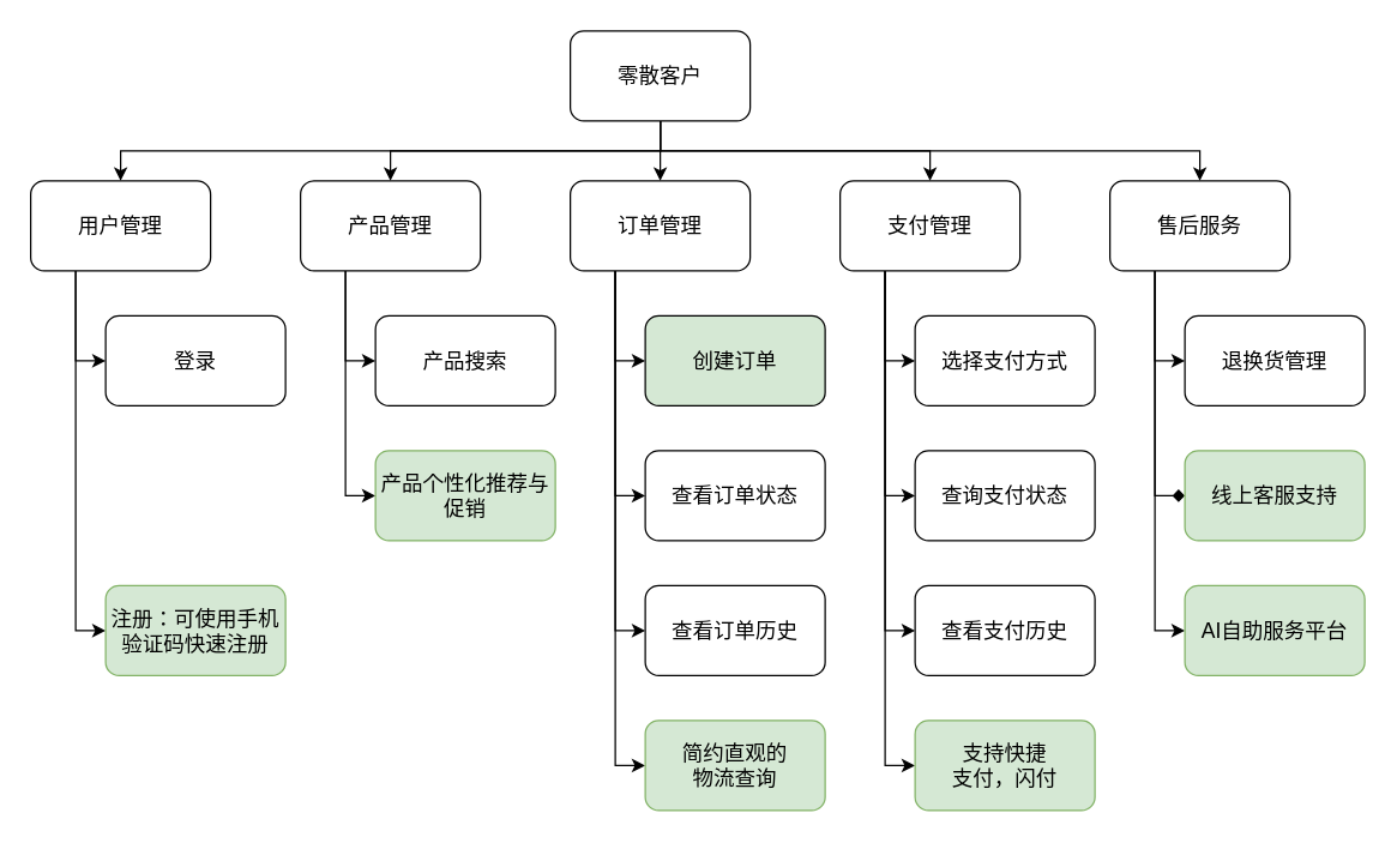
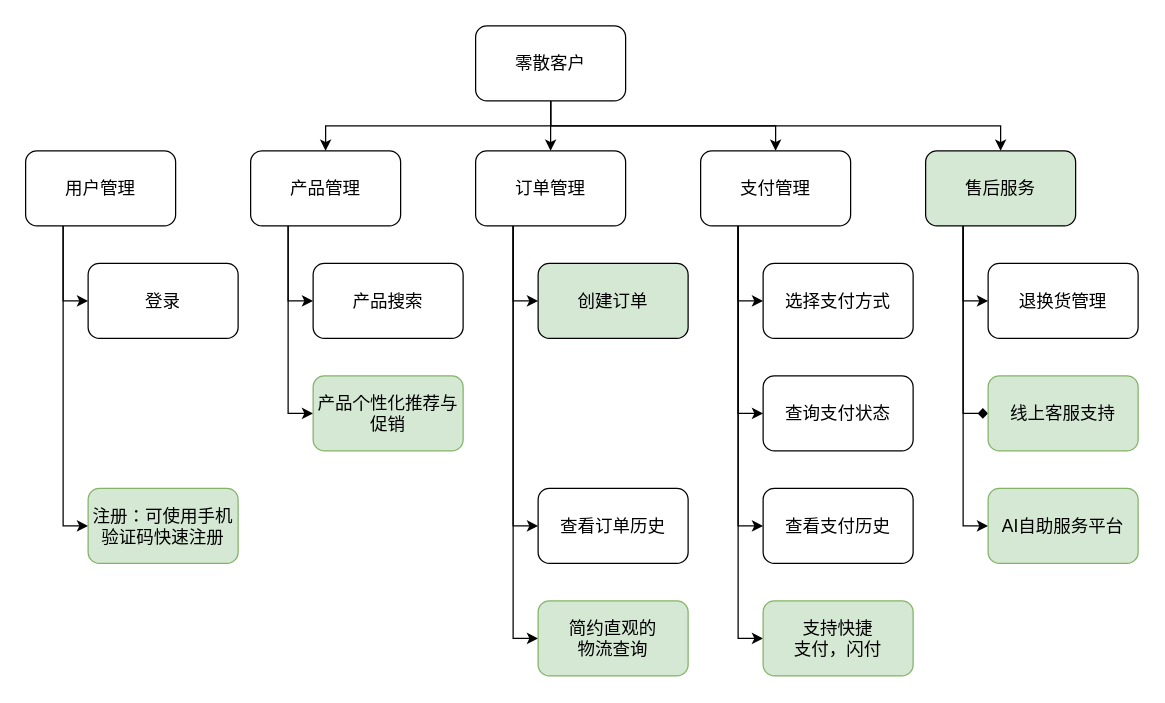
  <mxCell id="0" />
  <mxCell id="1" parent="0" />
  <mxCell id="2" style="edgeStyle=orthogonalEdgeStyle;rounded=0;orthogonalLoop=1;jettySize=auto;html=1;exitX=0.25;exitY=1;exitDx=0;exitDy=0;entryX=0;entryY=0.5;entryDx=0;entryDy=0;fontSize=14;" edge="1" parent="1" source="4" target="28"><mxGeometry relative="1" as="geometry" /></mxCell>
  <mxCell id="3" style="edgeStyle=orthogonalEdgeStyle;rounded=0;orthogonalLoop=1;jettySize=auto;html=1;exitX=0.25;exitY=1;exitDx=0;exitDy=0;entryX=0;entryY=0.5;entryDx=0;entryDy=0;fontSize=14;" edge="1" parent="1" source="4" target="29"><mxGeometry relative="1" as="geometry" /></mxCell>
  <mxCell id="4" value="用户管理" style="rounded=1;whiteSpace=wrap;html=1;fontSize=14;" vertex="1" parent="1"><mxGeometry x="20" y="120" width="120" height="60" as="geometry" /></mxCell>
  <mxCell id="5" style="edgeStyle=orthogonalEdgeStyle;rounded=0;orthogonalLoop=1;jettySize=auto;html=1;exitX=0.25;exitY=1;exitDx=0;exitDy=0;entryX=0;entryY=0.5;entryDx=0;entryDy=0;fontSize=14;" edge="1" parent="1" source="7" target="30"><mxGeometry relative="1" as="geometry" /></mxCell>
  <mxCell id="6" style="edgeStyle=orthogonalEdgeStyle;rounded=0;orthogonalLoop=1;jettySize=auto;html=1;exitX=0.25;exitY=1;exitDx=0;exitDy=0;entryX=0;entryY=0.5;entryDx=0;entryDy=0;fontSize=14;" edge="1" parent="1" source="7" target="31"><mxGeometry relative="1" as="geometry" /></mxCell>
  <mxCell id="7" value="产品管理" style="rounded=1;whiteSpace=wrap;html=1;fontSize=14;" vertex="1" parent="1"><mxGeometry x="200" y="120" width="120" height="60" as="geometry" /></mxCell>
  <mxCell id="8" style="edgeStyle=orthogonalEdgeStyle;rounded=0;orthogonalLoop=1;jettySize=auto;html=1;exitX=0.25;exitY=1;exitDx=0;exitDy=0;entryX=0;entryY=0.5;entryDx=0;entryDy=0;fontSize=14;" edge="1" parent="1" source="12" target="32"><mxGeometry relative="1" as="geometry" /></mxCell>
- <mxCell id="9" style="edgeStyle=orthogonalEdgeStyle;rounded=0;orthogonalLoop=1;jettySize=auto;html=1;exitX=0.25;exitY=1;exitDx=0;exitDy=0;entryX=0;entryY=0.5;entryDx=0;entryDy=0;fontSize=14;" edge="1" parent="1" source="12" target="33"><mxGeometry relative="1" as="geometry" /></mxCell>
  <mxCell id="10" style="edgeStyle=orthogonalEdgeStyle;rounded=0;orthogonalLoop=1;jettySize=auto;html=1;exitX=0.25;exitY=1;exitDx=0;exitDy=0;entryX=0;entryY=0.5;entryDx=0;entryDy=0;fontSize=14;" edge="1" parent="1" source="12" target="34"><mxGeometry relative="1" as="geometry" /></mxCell>
  <mxCell id="11" style="edgeStyle=orthogonalEdgeStyle;rounded=0;orthogonalLoop=1;jettySize=auto;html=1;exitX=0.25;exitY=1;exitDx=0;exitDy=0;entryX=0;entryY=0.5;entryDx=0;entryDy=0;fontSize=14;" edge="1" parent="1" source="12" target="35"><mxGeometry relative="1" as="geometry" /></mxCell>
  <mxCell id="12" value="订单管理" style="rounded=1;whiteSpace=wrap;html=1;fontSize=14;" vertex="1" parent="1"><mxGeometry x="380" y="120" width="120" height="60" as="geometry" /></mxCell>
  <mxCell id="13" style="edgeStyle=orthogonalEdgeStyle;rounded=0;orthogonalLoop=1;jettySize=auto;html=1;exitX=0.25;exitY=1;exitDx=0;exitDy=0;entryX=0;entryY=0.5;entryDx=0;entryDy=0;fontSize=14;" edge="1" parent="1" source="17" target="36"><mxGeometry relative="1" as="geometry" /></mxCell>
  <mxCell id="14" style="edgeStyle=orthogonalEdgeStyle;rounded=0;orthogonalLoop=1;jettySize=auto;html=1;exitX=0.25;exitY=1;exitDx=0;exitDy=0;entryX=0;entryY=0.5;entryDx=0;entryDy=0;fontSize=14;" edge="1" parent="1" source="17" target="37"><mxGeometry relative="1" as="geometry" /></mxCell>
  <mxCell id="15" style="edgeStyle=orthogonalEdgeStyle;rounded=0;orthogonalLoop=1;jettySize=auto;html=1;exitX=0.25;exitY=1;exitDx=0;exitDy=0;entryX=0;entryY=0.5;entryDx=0;entryDy=0;fontSize=14;" edge="1" parent="1" source="17" target="38"><mxGeometry relative="1" as="geometry" /></mxCell>
  <mxCell id="16" style="edgeStyle=orthogonalEdgeStyle;rounded=0;orthogonalLoop=1;jettySize=auto;html=1;exitX=0.25;exitY=1;exitDx=0;exitDy=0;entryX=0;entryY=0.5;entryDx=0;entryDy=0;fontSize=14;" edge="1" parent="1" source="17" target="40"><mxGeometry relative="1" as="geometry" /></mxCell>
  <mxCell id="17" value="支付管理" style="rounded=1;whiteSpace=wrap;html=1;fontSize=14;" vertex="1" parent="1"><mxGeometry x="560" y="120" width="120" height="60" as="geometry" /></mxCell>
- <mxCell id="18" style="edgeStyle=orthogonalEdgeStyle;rounded=0;orthogonalLoop=1;jettySize=auto;html=1;exitX=0.5;exitY=1;exitDx=0;exitDy=0;entryX=0.5;entryY=0;entryDx=0;entryDy=0;fontSize=14;" edge="1" parent="1" source="23" target="4"><mxGeometry relative="1" as="geometry" /></mxCell>
  <mxCell id="19" style="edgeStyle=orthogonalEdgeStyle;rounded=0;orthogonalLoop=1;jettySize=auto;html=1;exitX=0.5;exitY=1;exitDx=0;exitDy=0;fontSize=14;" edge="1" parent="1" source="23" target="7"><mxGeometry relative="1" as="geometry" /></mxCell>
  <mxCell id="20" style="edgeStyle=orthogonalEdgeStyle;rounded=0;orthogonalLoop=1;jettySize=auto;html=1;exitX=0.5;exitY=1;exitDx=0;exitDy=0;entryX=0.5;entryY=0;entryDx=0;entryDy=0;fontSize=14;" edge="1" parent="1" source="23" target="12"><mxGeometry relative="1" as="geometry" /></mxCell>
  <mxCell id="21" style="edgeStyle=orthogonalEdgeStyle;rounded=0;orthogonalLoop=1;jettySize=auto;html=1;exitX=0.5;exitY=1;exitDx=0;exitDy=0;entryX=0.5;entryY=0;entryDx=0;entryDy=0;fontSize=14;" edge="1" parent="1" source="23" target="17"><mxGeometry relative="1" as="geometry" /></mxCell>
  <mxCell id="22" style="edgeStyle=orthogonalEdgeStyle;rounded=0;orthogonalLoop=1;jettySize=auto;html=1;exitX=0.5;exitY=1;exitDx=0;exitDy=0;entryX=0.5;entryY=0;entryDx=0;entryDy=0;fontSize=14;" edge="1" parent="1" source="23" target="27"><mxGeometry relative="1" as="geometry" /></mxCell>
  <mxCell id="23" value="零散客户" style="rounded=1;whiteSpace=wrap;html=1;fontSize=14;" vertex="1" parent="1"><mxGeometry x="380" y="20" width="120" height="60" as="geometry" /></mxCell>
  <mxCell id="24" style="edgeStyle=orthogonalEdgeStyle;rounded=0;orthogonalLoop=1;jettySize=auto;html=1;exitX=0.25;exitY=1;exitDx=0;exitDy=0;entryX=0;entryY=0.5;entryDx=0;entryDy=0;fontSize=14;" edge="1" parent="1" source="27" target="39"><mxGeometry relative="1" as="geometry" /></mxCell>
  <mxCell id="25" style="edgeStyle=orthogonalEdgeStyle;rounded=0;orthogonalLoop=1;jettySize=auto;html=1;exitX=0.25;exitY=1;exitDx=0;exitDy=0;entryX=0;entryY=0.5;entryDx=0;entryDy=0;fontSize=14;endArrow=diamond;" edge="1" parent="1" source="27" target="41"><mxGeometry relative="1" as="geometry" /></mxCell>
  <mxCell id="26" style="edgeStyle=orthogonalEdgeStyle;rounded=0;orthogonalLoop=1;jettySize=auto;html=1;exitX=0.25;exitY=1;exitDx=0;exitDy=0;entryX=0;entryY=0.5;entryDx=0;entryDy=0;fontSize=14;" edge="1" parent="1" source="27" target="42"><mxGeometry relative="1" as="geometry" /></mxCell>
- <mxCell id="27" value="售后服务" style="rounded=1;whiteSpace=wrap;html=1;fontSize=14;" vertex="1" parent="1"><mxGeometry x="740" y="120" width="120" height="60" as="geometry" /></mxCell>
+ <mxCell id="27" value="售后服务" style="rounded=1;whiteSpace=wrap;html=1;fontSize=14;fillColor=#d5e8d4;" vertex="1" parent="1"><mxGeometry x="740" y="120" width="120" height="60" as="geometry" /></mxCell>
  <mxCell id="28" value="登录" style="rounded=1;whiteSpace=wrap;html=1;fontSize=14;" vertex="1" parent="1"><mxGeometry x="70" y="210" width="120" height="60" as="geometry" /></mxCell>
  <mxCell id="29" value="注册：可使用手机验证码快速注册" style="rounded=1;whiteSpace=wrap;html=1;fillColor=#d5e8d4;strokeColor=#82b366;fontSize=14;" vertex="1" parent="1"><mxGeometry x="70" y="390" width="120" height="60" as="geometry" /></mxCell>
  <mxCell id="30" value="产品搜索" style="rounded=1;whiteSpace=wrap;html=1;fontSize=14;" vertex="1" parent="1"><mxGeometry x="250" y="210" width="120" height="60" as="geometry" /></mxCell>
  <mxCell id="31" value="产品个性化推荐与促销" style="rounded=1;whiteSpace=wrap;html=1;fillColor=#d5e8d4;strokeColor=#82b366;fontSize=14;" vertex="1" parent="1"><mxGeometry x="250" y="300" width="120" height="60" as="geometry" /></mxCell>
  <mxCell id="32" value="创建订单" style="rounded=1;whiteSpace=wrap;html=1;fontSize=14;fillColor=#d5e8d4;" vertex="1" parent="1"><mxGeometry x="430" y="210" width="120" height="60" as="geometry" /></mxCell>
- <mxCell id="33" value="查看订单状态" style="rounded=1;whiteSpace=wrap;html=1;fontSize=14;" vertex="1" parent="1"><mxGeometry x="430" y="300" width="120" height="60" as="geometry" /></mxCell>
  <mxCell id="34" value="查看订单历史" style="rounded=1;whiteSpace=wrap;html=1;fontSize=14;" vertex="1" parent="1"><mxGeometry x="430" y="390" width="120" height="60" as="geometry" /></mxCell>
  <mxCell id="35" value="简约直观的&lt;br&gt;物流查询" style="rounded=1;whiteSpace=wrap;html=1;fillColor=#d5e8d4;strokeColor=#82b366;fontSize=14;" vertex="1" parent="1"><mxGeometry x="430" y="480" width="120" height="60" as="geometry" /></mxCell>
  <mxCell id="36" value="选择支付方式" style="rounded=1;whiteSpace=wrap;html=1;fontSize=14;" vertex="1" parent="1"><mxGeometry x="610" y="210" width="120" height="60" as="geometry" /></mxCell>
  <mxCell id="37" value="查询支付状态" style="rounded=1;whiteSpace=wrap;html=1;fontSize=14;" vertex="1" parent="1"><mxGeometry x="610" y="300" width="120" height="60" as="geometry" /></mxCell>
  <mxCell id="38" value="查看支付历史" style="rounded=1;whiteSpace=wrap;html=1;fontSize=14;" vertex="1" parent="1"><mxGeometry x="610" y="390" width="120" height="60" as="geometry" /></mxCell>
  <mxCell id="39" value="退换货管理" style="rounded=1;whiteSpace=wrap;html=1;fontSize=14;" vertex="1" parent="1"><mxGeometry x="790" y="210" width="120" height="60" as="geometry" /></mxCell>
  <mxCell id="40" value="支持快捷&lt;br&gt;支付，闪付" style="rounded=1;whiteSpace=wrap;html=1;fillColor=#d5e8d4;strokeColor=#82b366;fontSize=14;" vertex="1" parent="1"><mxGeometry x="610" y="480" width="120" height="60" as="geometry" /></mxCell>
  <mxCell id="41" value="线上客服支持" style="rounded=1;whiteSpace=wrap;html=1;fillColor=#d5e8d4;strokeColor=#82b366;fontSize=14;" vertex="1" parent="1"><mxGeometry x="790" y="300" width="120" height="60" as="geometry" /></mxCell>
  <mxCell id="42" value="AI自助服务平台" style="rounded=1;whiteSpace=wrap;html=1;fillColor=#d5e8d4;strokeColor=#82b366;fontSize=14;" vertex="1" parent="1"><mxGeometry x="790" y="390" width="120" height="60" as="geometry" /></mxCell>
